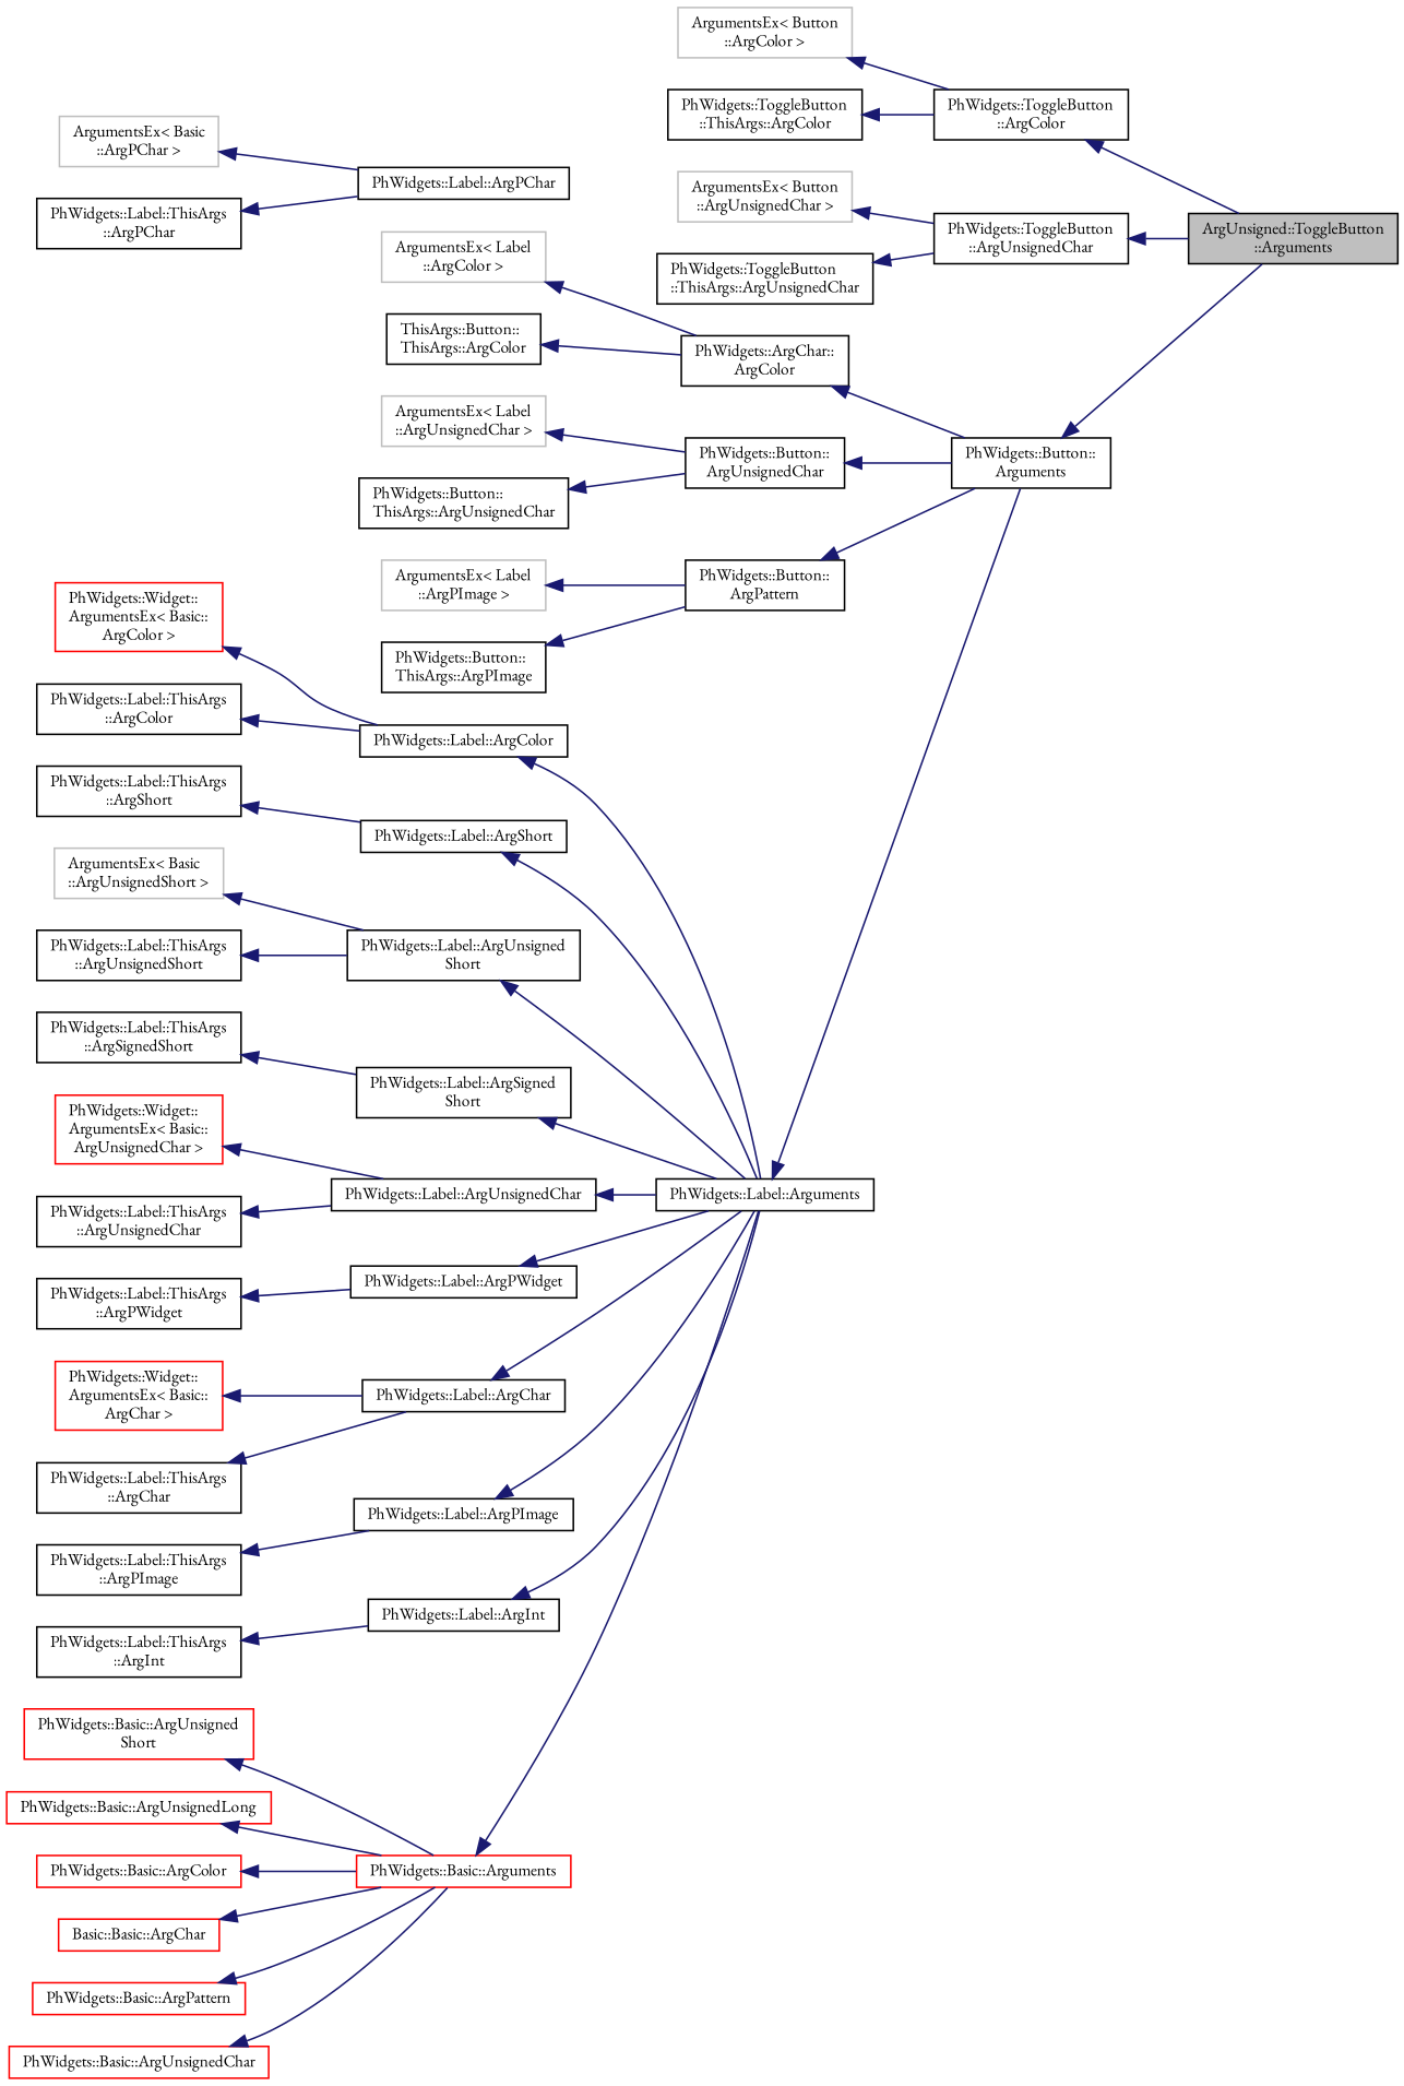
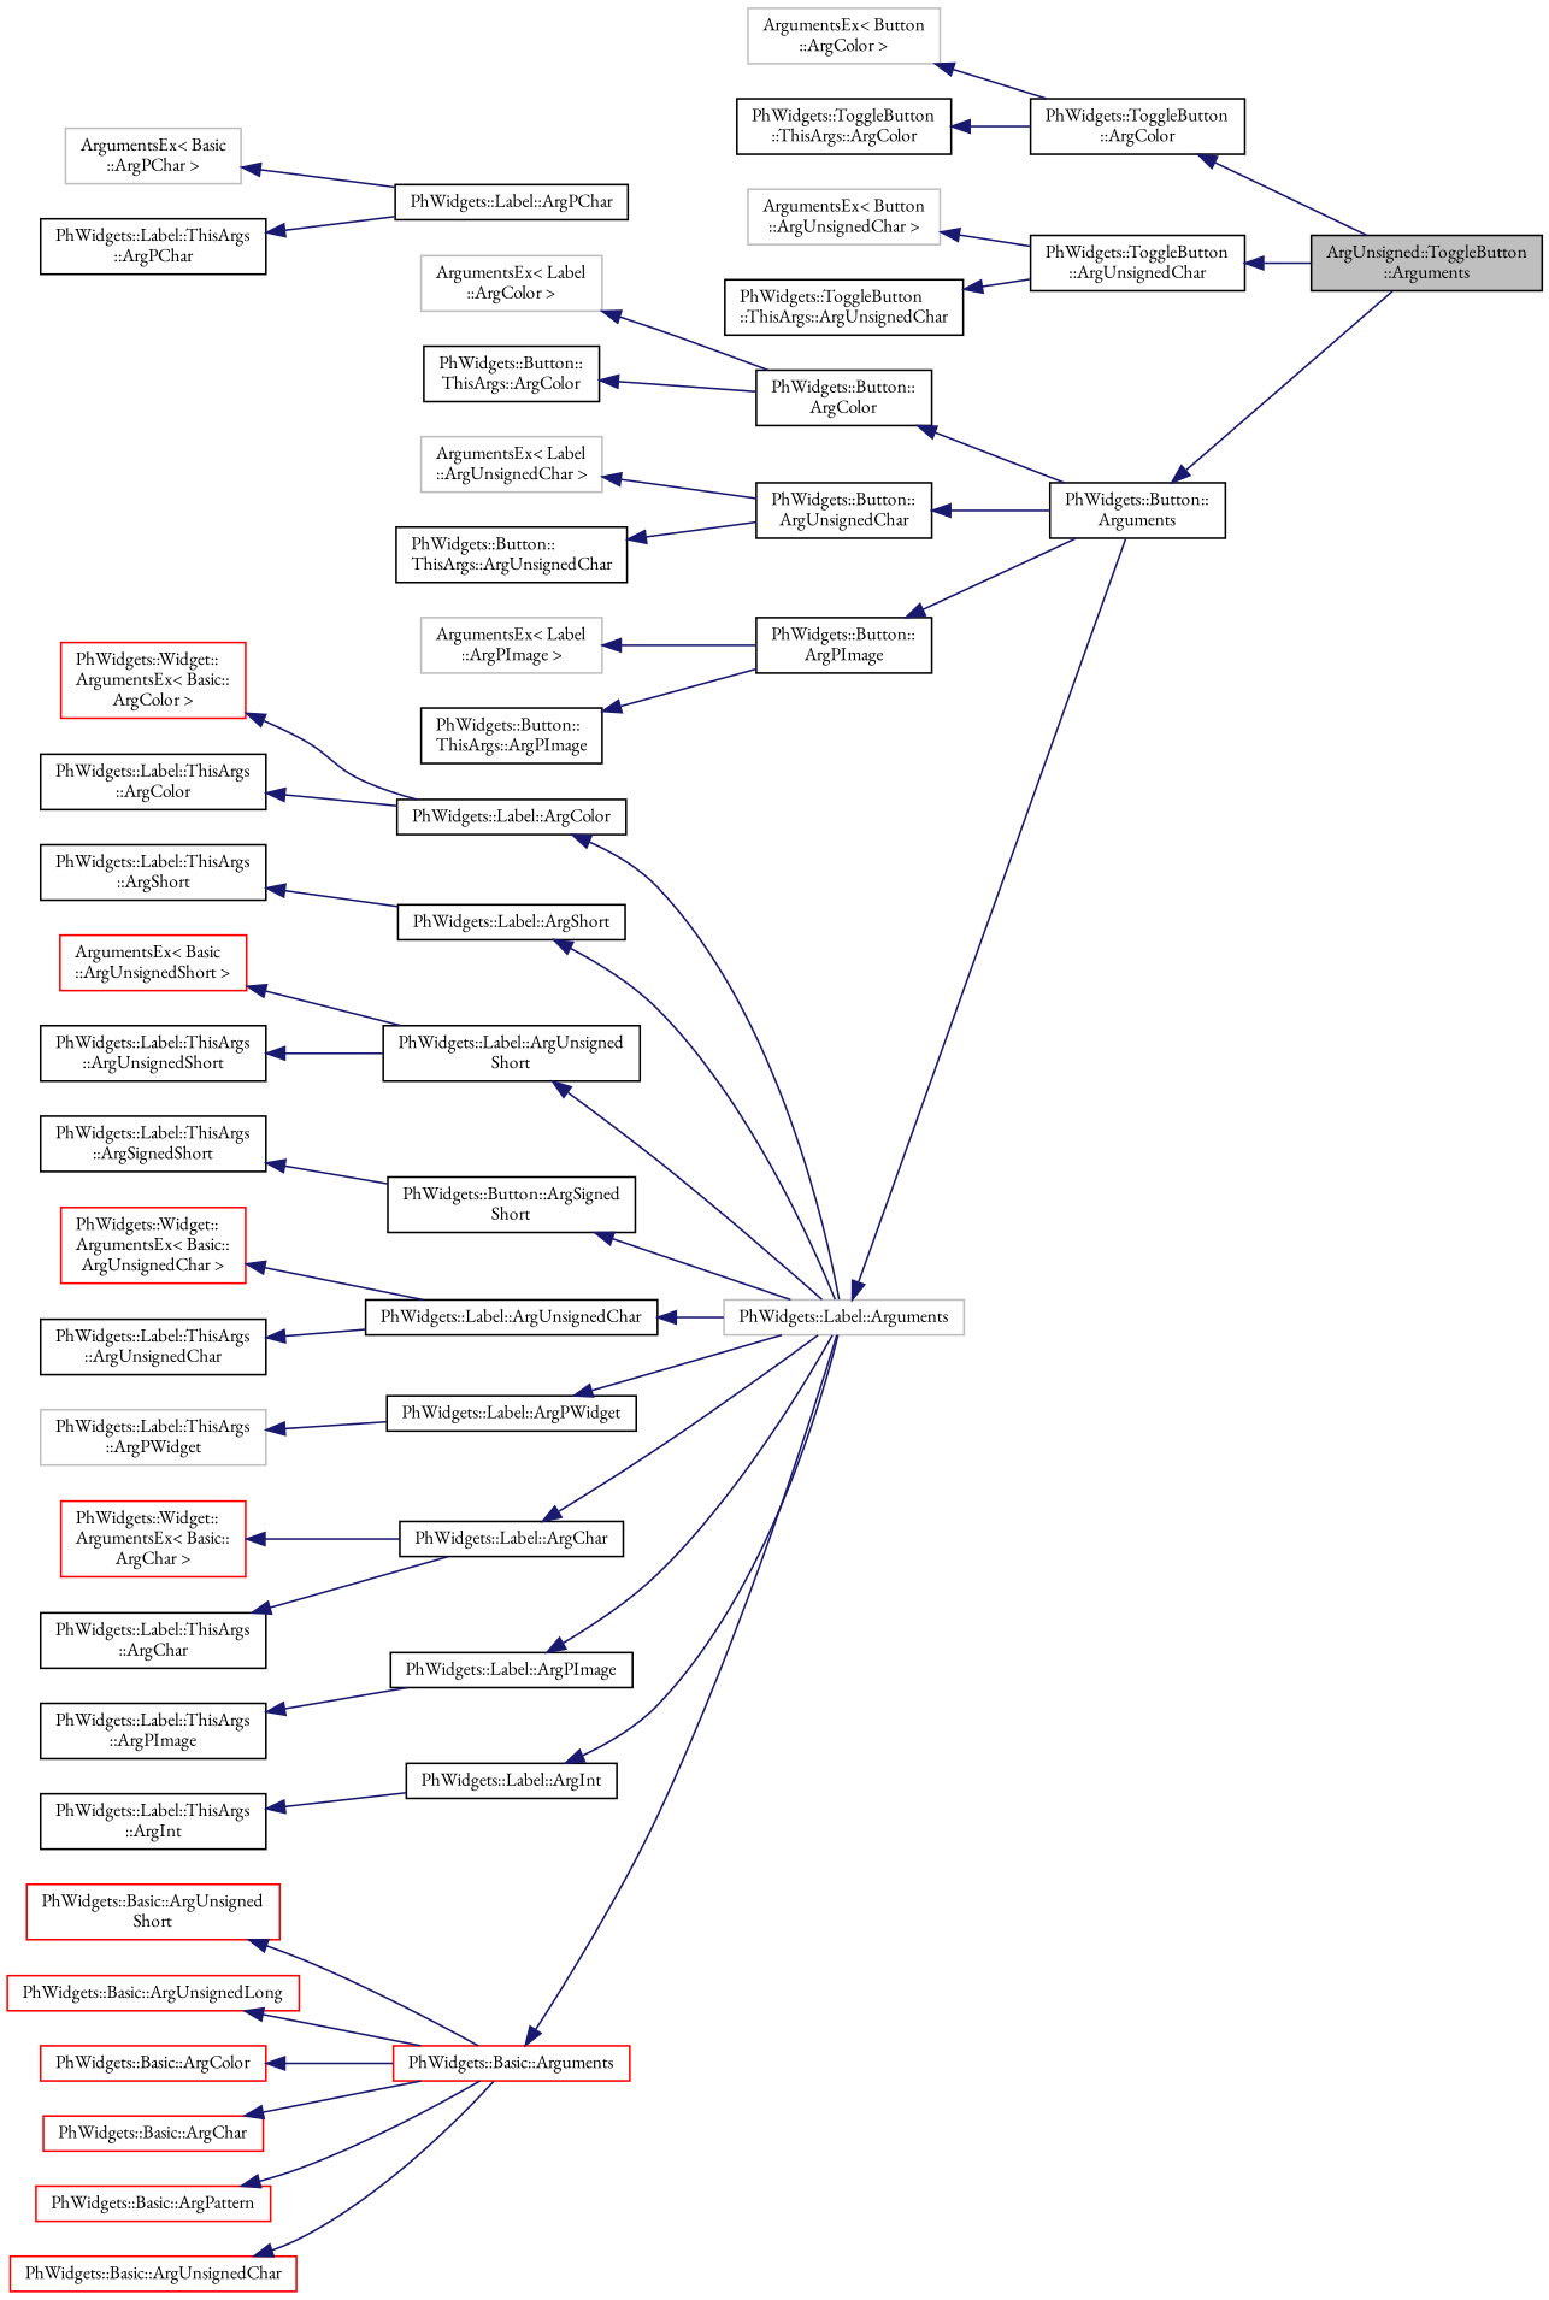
  digraph {
    fontname="EB Garamond"
    rankdir=LR
    node [color=black fillcolor=white fontname="EB Garamond" fontsize=10 shape=record style=filled]
    edge [color=midnightblue dir=back fontname="EB Garamond" fontsize=10 labelfontname=Helvetica labelfontsize=10 style=solid]
    n1 [fillcolor=grey75 fontcolor=black height=0.2 label="ArgUnsigned::ToggleButton\l::Arguments" width=0.4]
    n2 [height=0.2 label="PhWidgets::ToggleButton\l::ArgColor" width=0.4]
    n3 [color=grey75 height=0.2 label="ArgumentsEx\< Button\l::ArgColor \>" width=0.4]
    n4 [height=0.2 label="PhWidgets::ToggleButton\l::ThisArgs::ArgColor" width=0.4]
    n5 [height=0.2 label="PhWidgets::ToggleButton\l::ArgUnsignedChar" width=0.4]
    n6 [color=grey75 height=0.2 label="ArgumentsEx\< Button\l::ArgUnsignedChar \>" width=0.4]
    n7 [height=0.2 label="PhWidgets::ToggleButton\l::ThisArgs::ArgUnsignedChar" width=0.4]
    n8 [height=0.2 label="PhWidgets::Button::\lArguments" width=0.4]
-   n9 [height=0.2 label="PhWidgets::ArgChar::\lArgColor" width=0.4]
+   n9 [height=0.2 label="PhWidgets::Button::\lArgColor" width=0.4]
    n10 [color=grey75 height=0.2 label="ArgumentsEx\< Label\l::ArgColor \>" width=0.4]
-   n11 [height=0.2 label="ThisArgs::Button::\lThisArgs::ArgColor" width=0.4]
+   n11 [height=0.2 label="PhWidgets::Button::\lThisArgs::ArgColor" width=0.4]
    n12 [height=0.2 label="PhWidgets::Button::\lArgUnsignedChar" width=0.4]
    n13 [color=grey75 height=0.2 label="ArgumentsEx\< Label\l::ArgUnsignedChar \>" width=0.4]
    n14 [height=0.2 label="PhWidgets::Button::\lThisArgs::ArgUnsignedChar" width=0.4]
-   n15 [height=0.2 label="PhWidgets::Button::\lArgPattern" width=0.4]
+   n15 [height=0.2 label="PhWidgets::Button::\lArgPImage" width=0.4]
    n16 [color=grey75 height=0.2 label="ArgumentsEx\< Label\l::ArgPImage \>" width=0.4]
    n17 [height=0.2 label="PhWidgets::Button::\lThisArgs::ArgPImage" width=0.4]
-   n18 [height=0.2 label="PhWidgets::Label::Arguments" width=0.4]
+   n18 [color=grey75 height=0.2 label="PhWidgets::Label::Arguments" width=0.4]
    n19 [height=0.2 label="PhWidgets::Label::ArgPChar" width=0.4]
    n20 [color=grey75 height=0.2 label="ArgumentsEx\< Basic\l::ArgPChar \>" width=0.4]
    n21 [height=0.2 label="PhWidgets::Label::ThisArgs\l::ArgPChar" width=0.4]
    n22 [height=0.2 label="PhWidgets::Label::ArgColor" width=0.4]
    n23 [color=red height=0.2 label="PhWidgets::Widget::\lArgumentsEx\< Basic::\lArgColor \>" width=0.4]
    n24 [height=0.2 label="PhWidgets::Label::ThisArgs\l::ArgColor" width=0.4]
    n25 [height=0.2 label="PhWidgets::Label::ArgShort" width=0.4]
    n26 [height=0.2 label="PhWidgets::Label::ThisArgs\l::ArgShort" width=0.4]
    n27 [height=0.2 label="PhWidgets::Label::ArgUnsigned\lShort" width=0.4]
-   n28 [color=grey75 height=0.2 label="ArgumentsEx\< Basic\l::ArgUnsignedShort \>" width=0.4]
+   n28 [color=red height=0.2 label="ArgumentsEx\< Basic\l::ArgUnsignedShort \>" width=0.4]
    n29 [height=0.2 label="PhWidgets::Label::ThisArgs\l::ArgUnsignedShort" width=0.4]
-   n30 [height=0.2 label="PhWidgets::Label::ArgSigned\lShort" width=0.4]
+   n30 [height=0.2 label="PhWidgets::Button::ArgSigned\lShort" width=0.4]
    n31 [height=0.2 label="PhWidgets::Label::ThisArgs\l::ArgSignedShort" width=0.4]
    n32 [height=0.2 label="PhWidgets::Label::ArgUnsignedChar" width=0.4]
    n33 [color=red height=0.2 label="PhWidgets::Widget::\lArgumentsEx\< Basic::\lArgUnsignedChar \>" width=0.4]
    n34 [height=0.2 label="PhWidgets::Label::ThisArgs\l::ArgUnsignedChar" width=0.4]
    n35 [height=0.2 label="PhWidgets::Label::ArgPWidget" width=0.4]
-   n36 [height=0.2 label="PhWidgets::Label::ThisArgs\l::ArgPWidget" width=0.4]
+   n36 [color=grey75 height=0.2 label="PhWidgets::Label::ThisArgs\l::ArgPWidget" width=0.4]
    n37 [height=0.2 label="PhWidgets::Label::ArgChar" width=0.4]
    n38 [color=red height=0.2 label="PhWidgets::Widget::\lArgumentsEx\< Basic::\lArgChar \>" width=0.4]
    n39 [height=0.2 label="PhWidgets::Label::ThisArgs\l::ArgChar" width=0.4]
    n40 [height=0.2 label="PhWidgets::Label::ArgPImage" width=0.4]
    n41 [height=0.2 label="PhWidgets::Label::ThisArgs\l::ArgPImage" width=0.4]
    n42 [height=0.2 label="PhWidgets::Label::ArgInt" width=0.4]
    n43 [height=0.2 label="PhWidgets::Label::ThisArgs\l::ArgInt" width=0.4]
    n44 [color=red height=0.2 label="PhWidgets::Basic::Arguments" width=0.4]
    n45 [color=red height=0.2 label="PhWidgets::Basic::ArgUnsigned\lShort" width=0.4]
    n46 [color=red height=0.2 label="PhWidgets::Basic::ArgUnsignedLong" width=0.4]
    n47 [color=red height=0.2 label="PhWidgets::Basic::ArgColor" width=0.4]
-   n48 [color=red height=0.2 label="Basic::Basic::ArgChar" width=0.4]
+   n48 [color=red height=0.2 label="PhWidgets::Basic::ArgChar" width=0.4]
    n49 [color=red height=0.2 label="PhWidgets::Basic::ArgPattern" width=0.4]
    n50 [color=red height=0.2 label="PhWidgets::Basic::ArgUnsignedChar" width=0.4]
    n2 -> n1
    n3 -> n2
    n4 -> n2
    n5 -> n1
    n6 -> n5
    n7 -> n5
    n8 -> n1
    n9 -> n8
    n10 -> n9
    n11 -> n9
    n12 -> n8
    n13 -> n12
    n14 -> n12
    n15 -> n8
    n16 -> n15
    n17 -> n15
    n18 -> n8
    n20 -> n19
    n21 -> n19
    n22 -> n18
    n23 -> n22
    n24 -> n22
    n25 -> n18
    n26 -> n25
    n27 -> n18
    n28 -> n27
    n29 -> n27
    n30 -> n18
    n31 -> n30
    n32 -> n18
    n33 -> n32
    n34 -> n32
    n35 -> n18
    n36 -> n35
    n37 -> n18
    n38 -> n37
    n39 -> n37
    n40 -> n18
    n41 -> n40
    n42 -> n18
    n43 -> n42
    n44 -> n18
    n45 -> n44
    n46 -> n44
    n47 -> n44
    n48 -> n44
    n49 -> n44
    n50 -> n44
  }
